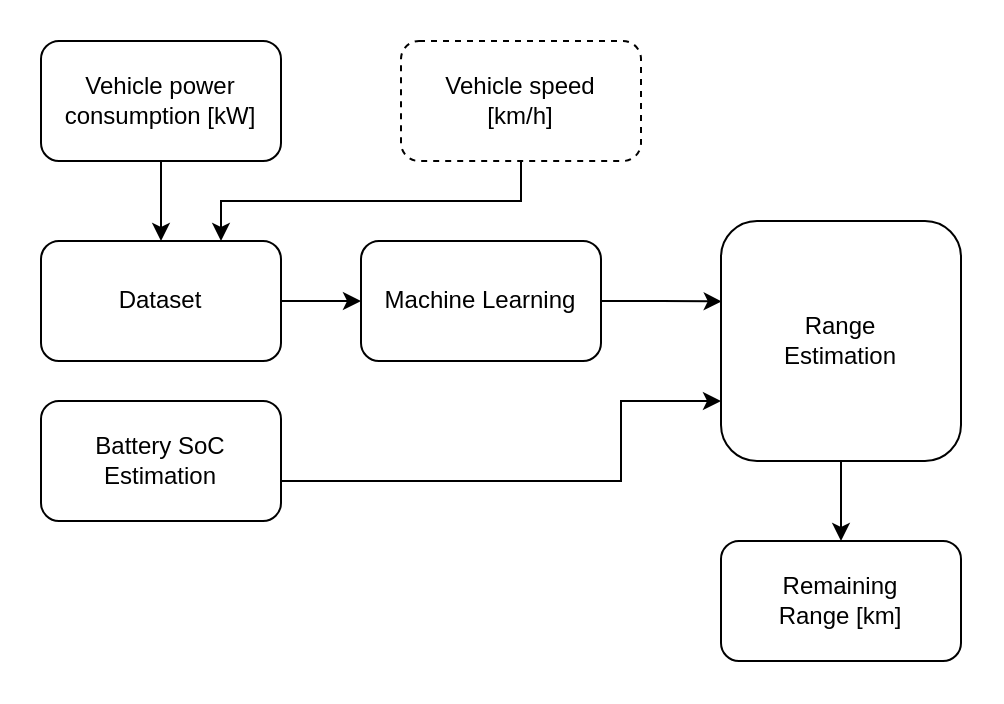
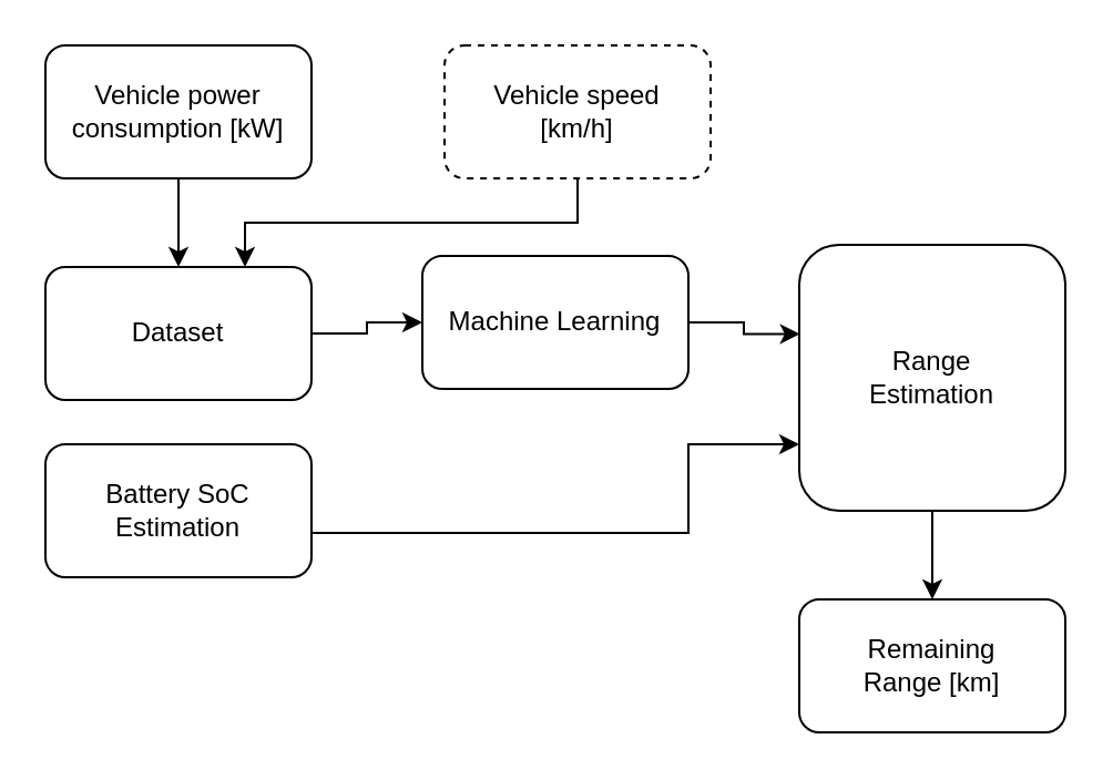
  <mxCell id="0" />
  <mxCell id="1" parent="0" />
  <mxCell id="2" value="" style="edgeStyle=orthogonalEdgeStyle;rounded=0;jumpStyle=none;orthogonalLoop=1;jettySize=auto;html=1;" edge="1" parent="1" source="3" target="11"><mxGeometry relative="1" as="geometry" /></mxCell>
  <mxCell id="3" value="Dataset" style="rounded=1;whiteSpace=wrap;html=1;" vertex="1" parent="1"><mxGeometry x="20" y="120" width="120" height="60" as="geometry" /></mxCell>
  <mxCell id="4" value="" style="edgeStyle=orthogonalEdgeStyle;rounded=0;jumpStyle=none;orthogonalLoop=1;jettySize=auto;html=1;" edge="1" parent="1" source="5" target="3"><mxGeometry relative="1" as="geometry" /></mxCell>
  <mxCell id="5" value="Vehicle power&lt;br&gt;consumption [kW]" style="rounded=1;whiteSpace=wrap;html=1;" vertex="1" parent="1"><mxGeometry x="20" y="20" width="120" height="60" as="geometry" /></mxCell>
  <mxCell id="6" value="" style="edgeStyle=orthogonalEdgeStyle;rounded=0;jumpStyle=none;orthogonalLoop=1;jettySize=auto;html=1;" edge="1" parent="1" source="7" target="3"><mxGeometry relative="1" as="geometry"><Array as="points"><mxPoint x="260" y="100" /><mxPoint x="110" y="100" /></Array></mxGeometry></mxCell>
  <mxCell id="7" value="Vehicle speed&lt;br&gt;[km/h]" style="rounded=1;whiteSpace=wrap;html=1;dashed=1;" vertex="1" parent="1"><mxGeometry x="200" y="20" width="120" height="60" as="geometry" /></mxCell>
  <mxCell id="8" value="" style="edgeStyle=orthogonalEdgeStyle;rounded=0;jumpStyle=none;orthogonalLoop=1;jettySize=auto;html=1;" edge="1" parent="1" source="9" target="13"><mxGeometry relative="1" as="geometry"><Array as="points"><mxPoint x="310" y="240" /><mxPoint x="310" y="200" /></Array></mxGeometry></mxCell>
  <mxCell id="9" value="Battery SoC Estimation" style="rounded=1;whiteSpace=wrap;html=1;" vertex="1" parent="1"><mxGeometry x="20" y="200" width="120" height="60" as="geometry" /></mxCell>
  <mxCell id="10" value="" style="edgeStyle=orthogonalEdgeStyle;rounded=0;jumpStyle=none;orthogonalLoop=1;jettySize=auto;html=1;entryX=0.003;entryY=0.335;entryDx=0;entryDy=0;entryPerimeter=0;" edge="1" parent="1" source="11" target="13"><mxGeometry relative="1" as="geometry"><Array as="points" /></mxGeometry></mxCell>
- <mxCell id="11" value="Machine Learning" style="rounded=1;whiteSpace=wrap;html=1;" vertex="1" parent="1"><mxGeometry x="180" y="120" width="120" height="60" as="geometry" /></mxCell>
+ <mxCell id="11" value="Machine Learning" style="rounded=1;whiteSpace=wrap;html=1;" vertex="1" parent="1"><mxGeometry x="190" y="115" width="120" height="60" as="geometry" /></mxCell>
  <mxCell id="12" value="" style="edgeStyle=orthogonalEdgeStyle;rounded=0;jumpStyle=none;orthogonalLoop=1;jettySize=auto;html=1;" edge="1" parent="1" source="13" target="14"><mxGeometry relative="1" as="geometry" /></mxCell>
  <mxCell id="13" value="Range&lt;br&gt;Estimation" style="rounded=1;whiteSpace=wrap;html=1;" vertex="1" parent="1"><mxGeometry x="360" y="110" width="120" height="120" as="geometry" /></mxCell>
  <mxCell id="14" value="Remaining&lt;br&gt;Range [km]" style="rounded=1;whiteSpace=wrap;html=1;" vertex="1" parent="1"><mxGeometry x="360" y="270" width="120" height="60" as="geometry" /></mxCell>
